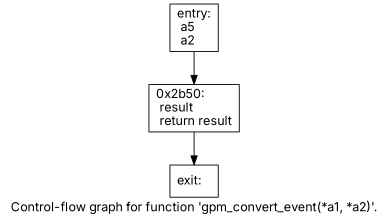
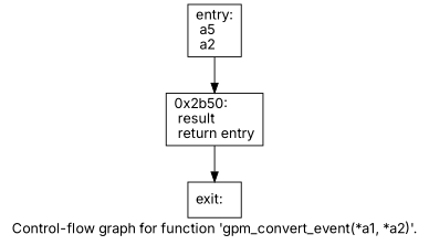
  digraph {
    fontname=Inter
    label="Control-flow graph for function 'gpm_convert_event(*a1, *a2)'."
    node [fontname=Inter shape=record]
    edge [fontname=Inter]
    n1 [label="{entry:\l  a5\l  a2\l}"]
-   n2 [label="{0x2b50:\l  result\l  return result\l}"]
+   n2 [label="{0x2b50:\l  result\l  return entry\l}"]
    n3 [label="{exit:\l}"]
    n1 -> n2
    n2 -> n3
  }
